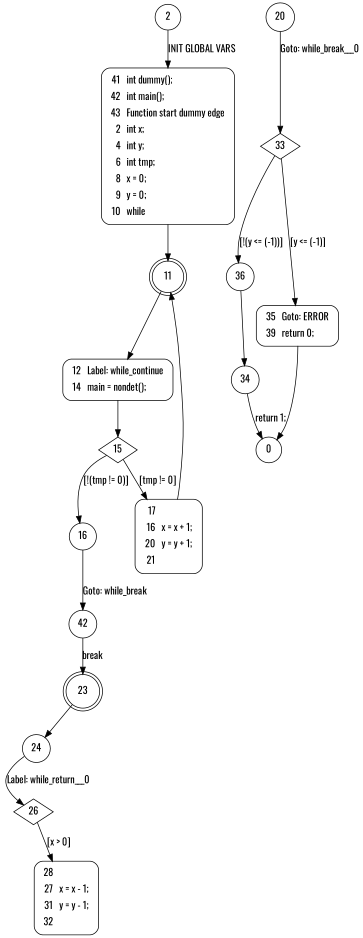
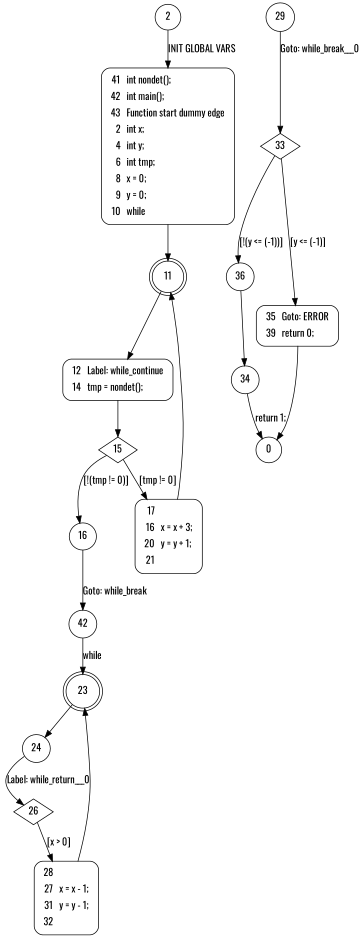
  digraph {
    fontname=Oswald
    node [fontname=Oswald shape=circle]
    edge [fontname=Oswald]
    n1 [label=2]
-   n2 [fillcolor=white label=<<table border="0" cellborder="0" cellpadding="3" bgcolor="white"><tr><td align="right">41</td><td align="left">int dummy();</td></tr><tr><td align="right">42</td><td align="left">int main();</td></tr><tr><td align="right">43</td><td align="left">Function start dummy edge</td></tr><tr><td align="right">2</td><td align="left">int x;</td></tr><tr><td align="right">4</td><td align="left">int y;</td></tr><tr><td align="right">6</td><td align="left">int tmp;</td></tr><tr><td align="right">8</td><td align="left">x = 0;</td></tr><tr><td align="right">9</td><td align="left">y = 0;</td></tr><tr><td align="right">10</td><td align="left">while</td></tr></table>> penwidth=1 shape=Mrecord style="filled,bold"]
+   n2 [fillcolor=white label=<<table border="0" cellborder="0" cellpadding="3" bgcolor="white"><tr><td align="right">41</td><td align="left">int nondet();</td></tr><tr><td align="right">42</td><td align="left">int main();</td></tr><tr><td align="right">43</td><td align="left">Function start dummy edge</td></tr><tr><td align="right">2</td><td align="left">int x;</td></tr><tr><td align="right">4</td><td align="left">int y;</td></tr><tr><td align="right">6</td><td align="left">int tmp;</td></tr><tr><td align="right">8</td><td align="left">x = 0;</td></tr><tr><td align="right">9</td><td align="left">y = 0;</td></tr><tr><td align="right">10</td><td align="left">while</td></tr></table>> penwidth=1 shape=Mrecord style="filled,bold"]
    11 [shape=doublecircle]
-   n4 [fillcolor=white label=<<table border="0" cellborder="0" cellpadding="3" bgcolor="white"><tr><td align="right">12</td><td align="left">Label: while_continue</td></tr><tr><td align="right">14</td><td align="left">main = nondet();</td></tr></table>> penwidth=1 shape=Mrecord style="filled,bold"]
+   n4 [fillcolor=white label=<<table border="0" cellborder="0" cellpadding="3" bgcolor="white"><tr><td align="right">12</td><td align="left">Label: while_continue</td></tr><tr><td align="right">14</td><td align="left">tmp = nondet();</td></tr></table>> penwidth=1 shape=Mrecord style="filled,bold"]
    15 [shape=diamond]
    n6 [label=16]
-   n7 [fillcolor=white label=<<table border="0" cellborder="0" cellpadding="3" bgcolor="white"><tr><td align="right">17</td><td align="left"></td></tr><tr><td align="right">16</td><td align="left">x = x + 1;</td></tr><tr><td align="right">20</td><td align="left">y = y + 1;</td></tr><tr><td align="right">21</td><td align="left"></td></tr></table>> penwidth=1 shape=Mrecord style="filled,bold"]
+   n7 [fillcolor=white label=<<table border="0" cellborder="0" cellpadding="3" bgcolor="white"><tr><td align="right">17</td><td align="left"></td></tr><tr><td align="right">16</td><td align="left">x = x + 3;</td></tr><tr><td align="right">20</td><td align="left">y = y + 1;</td></tr><tr><td align="right">21</td><td align="left"></td></tr></table>> penwidth=1 shape=Mrecord style="filled,bold"]
    n8 [label=42]
    23 [shape=doublecircle]
    24
    26 [shape=diamond]
    n12 [fillcolor=white label=<<table border="0" cellborder="0" cellpadding="3" bgcolor="white"><tr><td align="right">28</td><td align="left"></td></tr><tr><td align="right">27</td><td align="left">x = x - 1;</td></tr><tr><td align="right">31</td><td align="left">y = y - 1;</td></tr><tr><td align="right">32</td><td align="left"></td></tr></table>> penwidth=1 shape=Mrecord style="filled,bold"]
    33 [shape=diamond]
-   29 [label=20]
+   29
    36
    n16 [fillcolor=white label=<<table border="0" cellborder="0" cellpadding="3" bgcolor="white"><tr><td align="right">35</td><td align="left">Goto: ERROR</td></tr><tr><td align="right">39</td><td align="left">return 0;</td></tr></table>> penwidth=1 shape=Mrecord style="filled,bold"]
    34
    0
    n1 -> n2 [label="INIT GLOBAL VARS"]
    n2 -> 11
    11 -> n4
    n4 -> 15
    15 -> n6 [label="[!(tmp != 0)]"]
    15 -> n7 [label="[tmp != 0]"]
    n6 -> n8 [label="Goto: while_break"]
    n7 -> 11
-   n8 -> 23 [label=break]
+   n8 -> 23 [label=while]
    23 -> 24
    24 -> 26 [label="Label: while_return___0"]
    26 -> n12 [label="[x > 0]"]
+   n12 -> 23
    33 -> 36 [label="[!(y <= (-1))]"]
    33 -> n16 [label="[y <= (-1)]"]
    29 -> 33 [label="Goto: while_break___0"]
    36 -> 34
    n16 -> 0
    34 -> 0 [label="return 1;"]
  }
